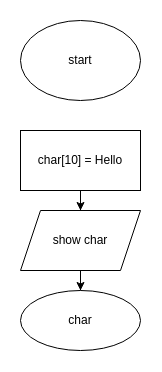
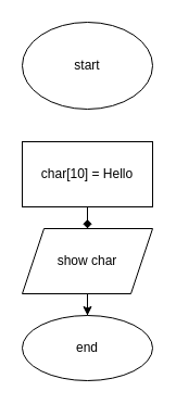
  <mxCell id="0" />
  <mxCell id="1" parent="0" />
  <mxCell id="2" value="start" style="ellipse;whiteSpace=wrap;html=1;" vertex="1" parent="1"><mxGeometry x="20" y="20" width="120" height="80" as="geometry" /></mxCell>
- <mxCell id="3" value="" style="edgeStyle=orthogonalEdgeStyle;rounded=0;orthogonalLoop=1;jettySize=auto;html=1;" edge="1" parent="1" source="4" target="6"><mxGeometry relative="1" as="geometry" /></mxCell>
+ <mxCell id="3" value="" style="edgeStyle=orthogonalEdgeStyle;rounded=0;orthogonalLoop=1;jettySize=auto;html=1;endArrow=diamond;" edge="1" parent="1" source="4" target="6"><mxGeometry relative="1" as="geometry" /></mxCell>
  <mxCell id="4" value="char[10] = Hello" style="whiteSpace=wrap;html=1;" vertex="1" parent="1"><mxGeometry x="20" y="130" width="120" height="60" as="geometry" /></mxCell>
  <mxCell id="5" value="" style="edgeStyle=orthogonalEdgeStyle;rounded=0;orthogonalLoop=1;jettySize=auto;html=1;" edge="1" parent="1" source="6" target="7"><mxGeometry relative="1" as="geometry" /></mxCell>
  <mxCell id="6" value="show char" style="shape=parallelogram;perimeter=parallelogramPerimeter;whiteSpace=wrap;html=1;fixedSize=1;" vertex="1" parent="1"><mxGeometry x="20" y="210" width="120" height="60" as="geometry" /></mxCell>
- <mxCell id="7" value="char" style="ellipse;whiteSpace=wrap;html=1;" vertex="1" parent="1"><mxGeometry x="20" y="290" width="120" height="60" as="geometry" /></mxCell>
+ <mxCell id="7" value="end" style="ellipse;whiteSpace=wrap;html=1;" vertex="1" parent="1"><mxGeometry x="20" y="290" width="120" height="60" as="geometry" /></mxCell>
